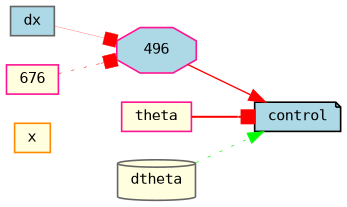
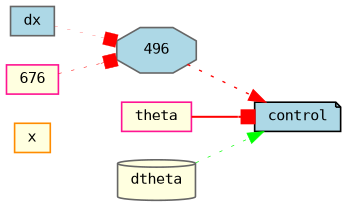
  digraph {
    fontname="DejaVu Sans Mono"
    rankdir=LR
    node [color=gray40 fillcolor=lightyellow fontname="DejaVu Sans Mono" fontsize=9 shape=box style=filled]
    edge [arrowhead=box color=red fontname="DejaVu Sans Mono" style=dotted]
    x [color=darkorange height=0.2 width=0.2]
    dx [fillcolor=lightblue height=0.2 width=0.2]
-   496 [color=deeppink fillcolor=lightblue height=0.2 shape=octagon width=0.2]
+   496 [fillcolor=lightblue height=0.2 shape=octagon width=0.2]
    control [color=black fillcolor=lightblue height=0.2 shape=note width=0.2]
    theta [color=deeppink height=0.2 width=0.2]
    dtheta [height=0.2 shape=cylinder width=0.2]
    676 [color=deeppink height=0.2 width=0.2]
-   dx -> 496 [penwidth=0.1436217665743989 style=bold]
-   496 -> control [arrowhead=normal penwidth=0.8212122989311225 style=bold]
+   dx -> 496 [penwidth=0.1436217665743989]
+   496 -> control [arrowhead=normal penwidth=0.8212122989311225]
    theta -> control [penwidth=1.253631893668212 style=bold]
    dtheta -> control [arrowhead=normal color=green penwidth=0.41641742305285856]
    676 -> 496 [penwidth=0.31654259827172493]
  }
